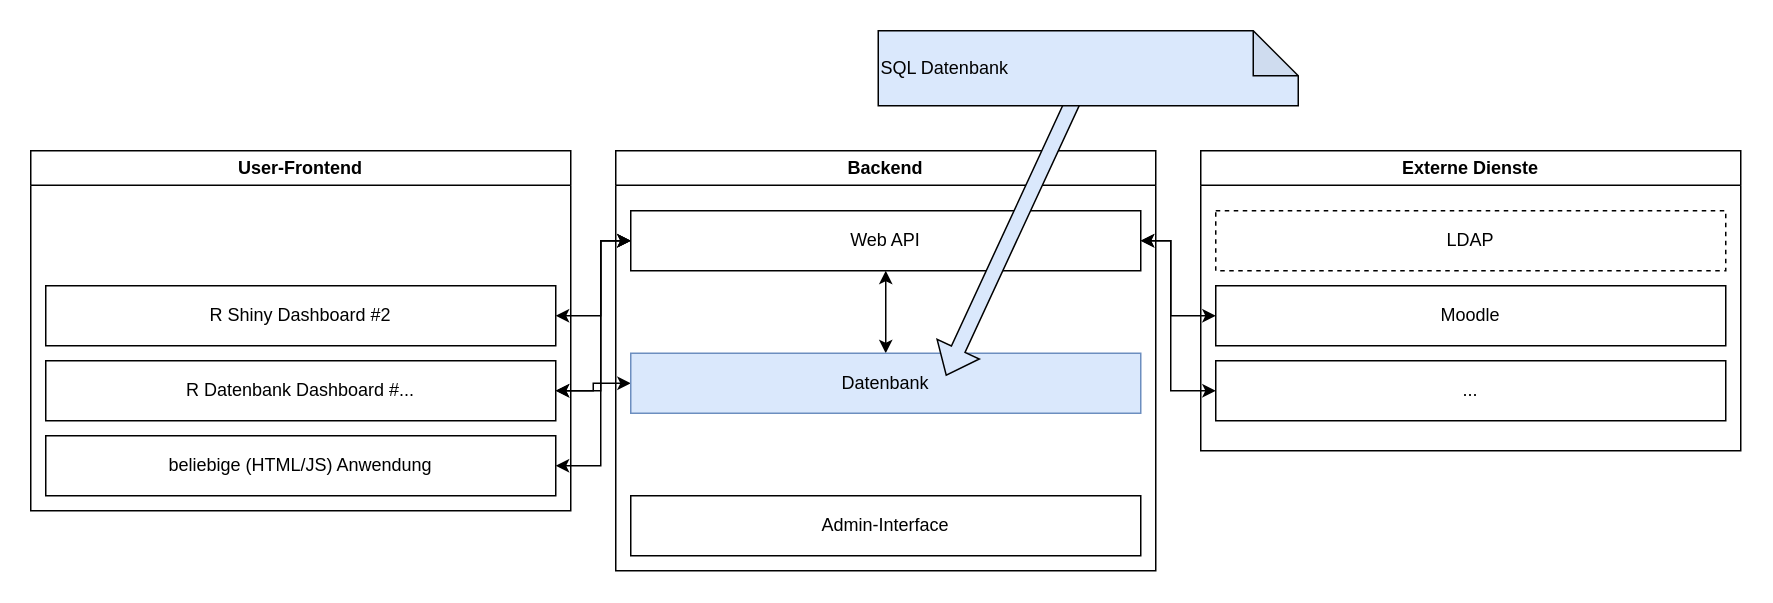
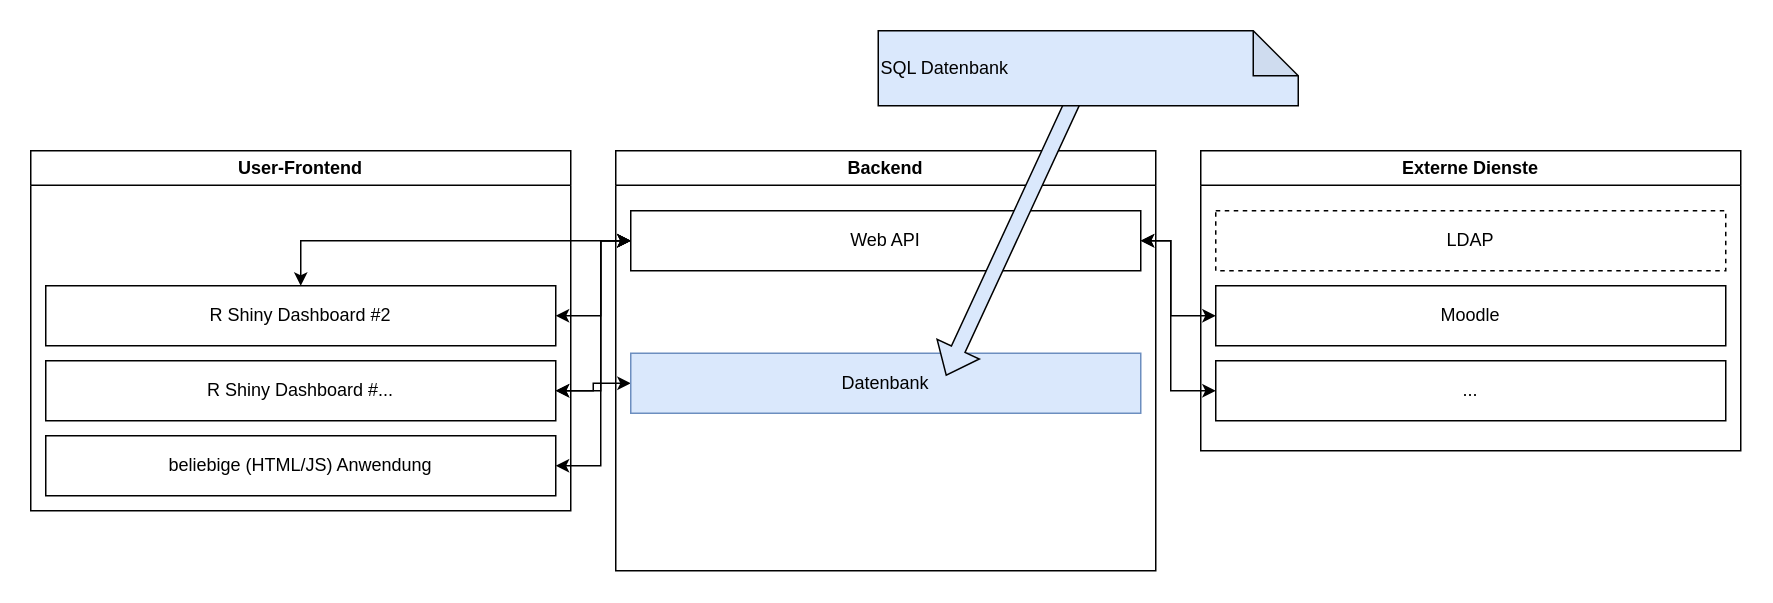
  <mxCell id="0" />
  <mxCell id="1" parent="0" />
  <mxCell id="2" value="User-Frontend" style="swimlane;whiteSpace=wrap;html=1;" parent="1" vertex="1"><mxGeometry x="20" y="100" width="360" height="240" as="geometry" /></mxCell>
  <mxCell id="3" value="R Shiny Dashboard #2" style="rounded=0;whiteSpace=wrap;html=1;" parent="2" vertex="1"><mxGeometry x="10" y="90" width="340" height="40" as="geometry" /></mxCell>
- <mxCell id="4" value="R Datenbank Dashboard #..." style="rounded=0;whiteSpace=wrap;html=1;" parent="2" vertex="1"><mxGeometry x="10" y="140" width="340" height="40" as="geometry" /></mxCell>
+ <mxCell id="4" value="R Shiny Dashboard #..." style="rounded=0;whiteSpace=wrap;html=1;" parent="2" vertex="1"><mxGeometry x="10" y="140" width="340" height="40" as="geometry" /></mxCell>
  <mxCell id="5" value="beliebige (HTML/JS) Anwendung" style="rounded=0;whiteSpace=wrap;html=1;" parent="2" vertex="1"><mxGeometry x="10" y="190" width="340" height="40" as="geometry" /></mxCell>
  <mxCell id="6" value="Backend" style="swimlane;whiteSpace=wrap;html=1;" parent="1" vertex="1"><mxGeometry x="410" y="100" width="360" height="280" as="geometry" /></mxCell>
- <mxCell id="7" style="edgeStyle=orthogonalEdgeStyle;rounded=0;orthogonalLoop=1;jettySize=auto;html=1;startArrow=classic;startFill=1;" parent="6" source="8" target="10" edge="1"><mxGeometry relative="1" as="geometry" /></mxCell>
+ <mxCell id="7" style="edgeStyle=orthogonalEdgeStyle;rounded=0;orthogonalLoop=1;jettySize=auto;html=1;startArrow=classic;startFill=1;" parent="6" source="8" target="3" edge="1"><mxGeometry relative="1" as="geometry" /></mxCell>
  <mxCell id="8" value="Web API" style="rounded=0;whiteSpace=wrap;html=1;" parent="6" vertex="1"><mxGeometry x="10" y="40" width="340" height="40" as="geometry" /></mxCell>
  <mxCell id="9" style="edgeStyle=orthogonalEdgeStyle;rounded=0;orthogonalLoop=1;jettySize=auto;html=1;startArrow=classic;startFill=1;" parent="6" source="10" target="4" edge="1"><mxGeometry relative="1" as="geometry" /></mxCell>
  <mxCell id="10" value="Datenbank" style="rounded=0;whiteSpace=wrap;html=1;fillColor=#dae8fc;strokeColor=#6c8ebf;" parent="6" vertex="1"><mxGeometry x="10" y="135" width="340" height="40" as="geometry" /></mxCell>
- <mxCell id="11" value="Admin-Interface" style="rounded=0;whiteSpace=wrap;html=1;" parent="6" vertex="1"><mxGeometry x="10" y="230" width="340" height="40" as="geometry" /></mxCell>
  <mxCell id="12" value="Externe Dienste" style="swimlane;whiteSpace=wrap;html=1;" parent="1" vertex="1"><mxGeometry x="800" y="100" width="360" height="200" as="geometry" /></mxCell>
  <mxCell id="13" value="LDAP" style="rounded=0;whiteSpace=wrap;html=1;dashed=1;" parent="12" vertex="1"><mxGeometry x="10" y="40" width="340" height="40" as="geometry" /></mxCell>
  <mxCell id="14" value="Moodle" style="rounded=0;whiteSpace=wrap;html=1;" parent="12" vertex="1"><mxGeometry x="10" y="90" width="340" height="40" as="geometry" /></mxCell>
  <mxCell id="15" value="..." style="rounded=0;whiteSpace=wrap;html=1;" parent="12" vertex="1"><mxGeometry x="10" y="140" width="340" height="40" as="geometry" /></mxCell>
  <mxCell id="16" style="edgeStyle=orthogonalEdgeStyle;rounded=0;orthogonalLoop=1;jettySize=auto;html=1;startArrow=classic;startFill=1;" parent="1" source="3" edge="1"><mxGeometry relative="1" as="geometry"><mxPoint x="420" y="160" as="targetPoint" /><Array as="points"><mxPoint x="400" y="210" /><mxPoint x="400" y="160" /></Array></mxGeometry></mxCell>
  <mxCell id="17" style="edgeStyle=orthogonalEdgeStyle;rounded=0;orthogonalLoop=1;jettySize=auto;html=1;exitX=1;exitY=0.5;exitDx=0;exitDy=0;startArrow=classic;startFill=1;" parent="1" source="4" edge="1"><mxGeometry relative="1" as="geometry"><mxPoint x="420" y="160" as="targetPoint" /><Array as="points"><mxPoint x="400" y="260" /><mxPoint x="400" y="160" /></Array></mxGeometry></mxCell>
  <mxCell id="18" style="edgeStyle=orthogonalEdgeStyle;rounded=0;orthogonalLoop=1;jettySize=auto;html=1;entryX=0;entryY=0.5;entryDx=0;entryDy=0;startArrow=classic;startFill=1;" parent="1" source="5" target="8" edge="1"><mxGeometry relative="1" as="geometry"><Array as="points"><mxPoint x="400" y="310" /><mxPoint x="400" y="160" /></Array></mxGeometry></mxCell>
  <mxCell id="19" style="edgeStyle=orthogonalEdgeStyle;rounded=0;orthogonalLoop=1;jettySize=auto;html=1;startArrow=classic;startFill=1;" parent="1" source="14" edge="1"><mxGeometry relative="1" as="geometry"><mxPoint x="760" y="160" as="targetPoint" /><Array as="points"><mxPoint x="780" y="210" /><mxPoint x="780" y="160" /></Array></mxGeometry></mxCell>
  <mxCell id="20" style="edgeStyle=orthogonalEdgeStyle;rounded=0;orthogonalLoop=1;jettySize=auto;html=1;startArrow=classic;startFill=1;" parent="1" source="15" edge="1"><mxGeometry relative="1" as="geometry"><mxPoint x="760" y="160" as="targetPoint" /><Array as="points"><mxPoint x="780" y="260" /><mxPoint x="780" y="160" /></Array></mxGeometry></mxCell>
  <mxCell id="21" style="rounded=0;orthogonalLoop=1;jettySize=auto;html=1;startArrow=none;startFill=0;shape=flexArrow;fillColor=#dae8fc;strokeColor=default;exitX=0.5;exitY=0.5;exitDx=0;exitDy=0;exitPerimeter=0;entryX=0.618;entryY=0.375;entryDx=0;entryDy=0;entryPerimeter=0;" parent="1" source="22" target="10" edge="1"><mxGeometry relative="1" as="geometry"><mxPoint x="620" y="150" as="targetPoint" /></mxGeometry></mxCell>
  <mxCell id="22" value="SQL Datenbank" style="shape=note;whiteSpace=wrap;html=1;backgroundOutline=1;darkOpacity=0.05;fillColor=#dae8fc;strokeColor=default;align=left;" parent="1" vertex="1"><mxGeometry x="585" y="20" width="280" height="50" as="geometry" /></mxCell>
